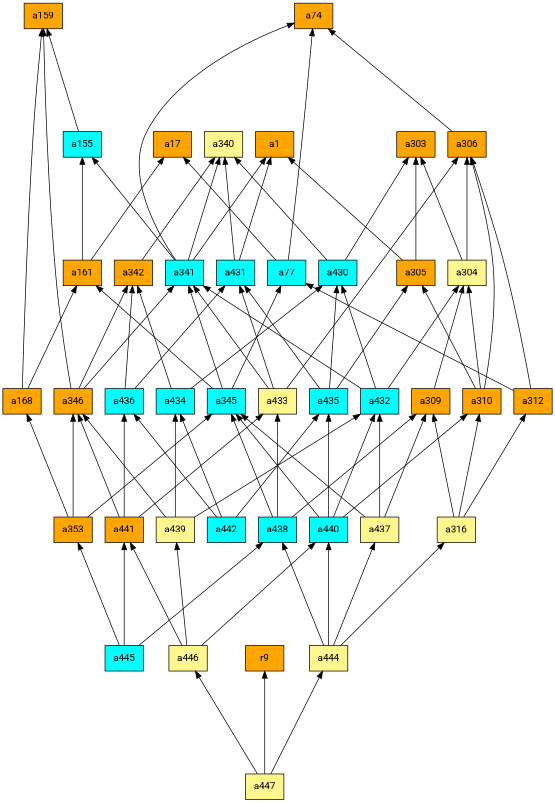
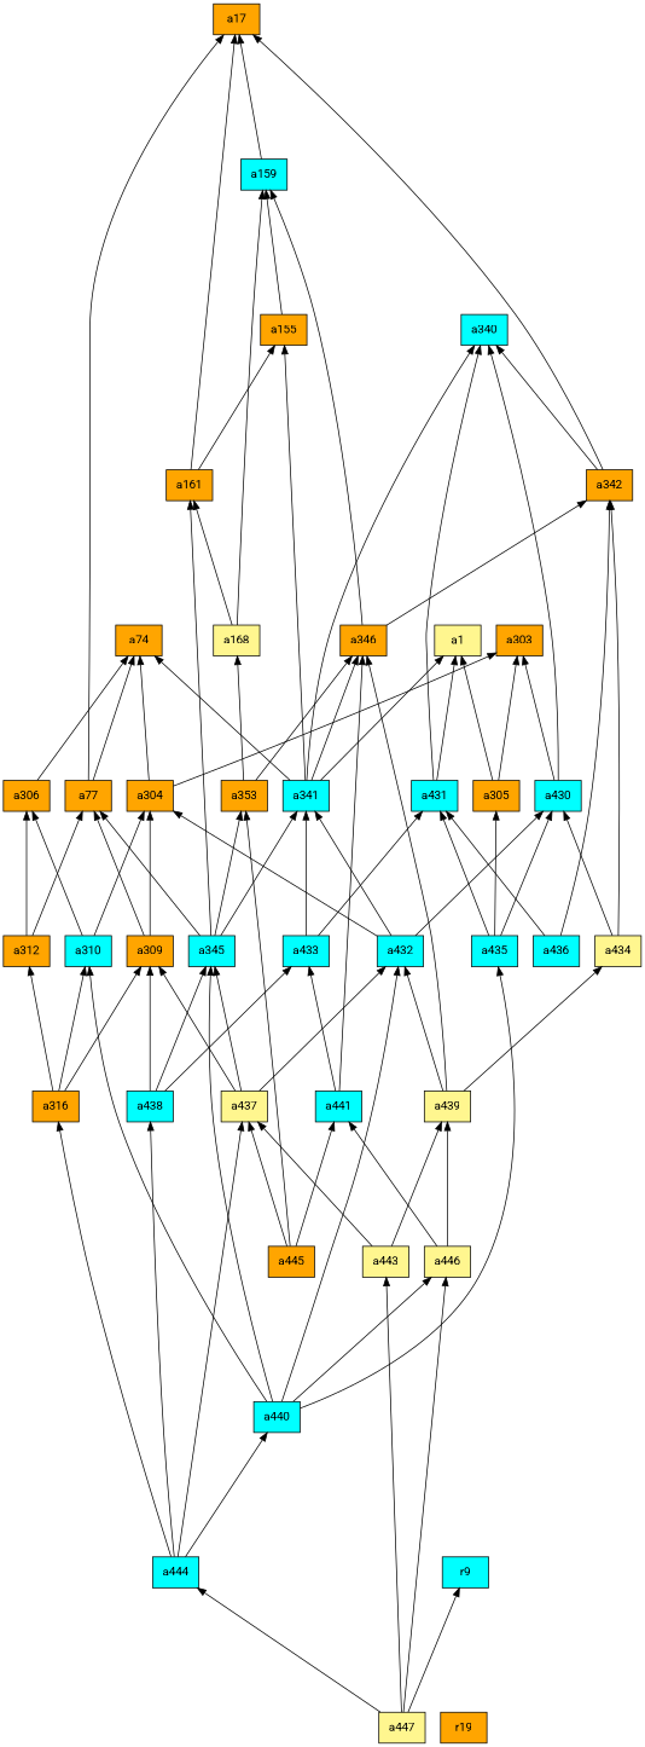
  digraph {
    fontname=Roboto
    rankdir=BT
    ranksep=2.0
    node [fillcolor=orange fontname=Roboto shape=record style=filled]
    edge [fontname=Roboto]
    n1 [label="{a74}"]
-   n2 [fillcolor=khaki1 label="{a444}"]
+   n2 [fillcolor=cyan label="{a444}"]
    n3 [fillcolor=cyan label="{a438}"]
    n4 [fillcolor=khaki1 label="{a437}"]
    n5 [fillcolor=cyan label="{a440}"]
-   n6 [fillcolor=khaki1 label="{a316}"]
+   n6 [label="{a316}"]
    n7 [fillcolor=cyan label="{a345}"]
-   n8 [fillcolor=khaki1 label="{a433}"]
+   n8 [fillcolor=cyan label="{a433}"]
    n9 [label="{a309}"]
    n10 [fillcolor=cyan label="{a432}"]
    n11 [fillcolor=cyan label="{a435}"]
-   n12 [label="{a310}"]
+   n12 [fillcolor=cyan label="{a310}"]
    n13 [label="{a312}"]
    n14 [fillcolor=cyan label="{a430}"]
-   n15 [fillcolor=khaki1 label="{a340}"]
+   n15 [fillcolor=cyan label="{a340}"]
    n16 [label="{a303}"]
-   n17 [fillcolor=cyan label="{a445}"]
-   n18 [label="{a441}"]
+   n17 [label="{a445}"]
+   n18 [fillcolor=cyan label="{a441}"]
    n19 [label="{a353}"]
    n20 [fillcolor=cyan label="{a436}"]
    n21 [label="{a346}"]
-   n22 [label="{a168}"]
-   n23 [fillcolor=khaki1 label="{a304}"]
+   n22 [fillcolor=khaki1 label="{a168}"]
+   n23 [label="{a304}"]
    n24 [fillcolor=khaki1 label="{a447}"]
    n25 [fillcolor=khaki1 label="{a446}"]
-   n27 [label="{r9}"]
+   n26 [fillcolor=khaki1 label="{a443}"]
+   n27 [fillcolor=cyan label="{r9}"]
    n28 [fillcolor=khaki1 label="{a439}"]
    n29 [fillcolor=cyan label="{a431}"]
-   n30 [label="{a1}"]
-   n31 [fillcolor=cyan label="{a77}"]
+   n30 [fillcolor=khaki1 label="{a1}"]
+   n31 [label="{a77}"]
    n32 [label="{a17}"]
    n33 [label="{a161}"]
    n34 [fillcolor=cyan label="{a341}"]
    n35 [label="{a306}"]
-   n36 [fillcolor=cyan label="{a442}"]
-   n37 [fillcolor=cyan label="{a434}"]
+   n37 [fillcolor=khaki1 label="{a434}"]
    n38 [label="{a342}"]
    n39 [label="{a305}"]
-   n40 [label="{a159}"]
-   n41 [fillcolor=cyan label="{a155}"]
+   n40 [fillcolor=cyan label="{a159}"]
+   n41 [label="{a155}"]
+   n42 [label="{r19}"]
    n2 -> n3
    n2 -> n4
    n2 -> n5
    n2 -> n6
    n3 -> n7
    n3 -> n8
    n3 -> n9
    n4 -> n7
    n4 -> n9
    n4 -> n10
    n5 -> n7
    n5 -> n10
    n5 -> n11
    n5 -> n12
    n6 -> n9
    n6 -> n12
    n6 -> n13
    n7 -> n31
    n7 -> n33
    n7 -> n34
    n8 -> n29
    n8 -> n34
-   n8 -> n35
    n9 -> n23
+   n9 -> n31
    n10 -> n14
    n10 -> n23
    n10 -> n34
    n11 -> n14
    n11 -> n29
    n11 -> n39
    n12 -> n23
    n12 -> n35
-   n12 -> n39
    n13 -> n31
    n13 -> n35
    n14 -> n15
    n14 -> n16
-   n17 -> n3
+   n17 -> n4
    n17 -> n18
    n17 -> n19
    n18 -> n8
-   n18 -> n20
    n18 -> n21
-   n19 -> n7
+   n7 -> n19
    n19 -> n21
    n19 -> n22
    n20 -> n29
    n20 -> n38
-   n21 -> n34
+   n34 -> n21
    n21 -> n38
    n21 -> n40
    n22 -> n33
    n22 -> n40
-   n23 -> n35
+   n23 -> n1
    n23 -> n16
    n24 -> n2
    n24 -> n25
+   n24 -> n26
    n24 -> n27
-   n25 -> n5
+   n5 -> n25
    n25 -> n18
    n25 -> n28
+   n26 -> n4
+   n26 -> n28
    n28 -> n10
    n28 -> n21
    n28 -> n37
    n29 -> n15
    n29 -> n30
    n31 -> n1
    n31 -> n32
    n33 -> n32
    n33 -> n41
    n34 -> n1
    n34 -> n15
    n34 -> n30
    n34 -> n41
    n35 -> n1
-   n36 -> n11
-   n36 -> n20
-   n36 -> n37
    n37 -> n14
    n37 -> n38
    n38 -> n15
+   n38 -> n32
    n39 -> n16
    n39 -> n30
+   n40 -> n32
    n41 -> n40
  }
